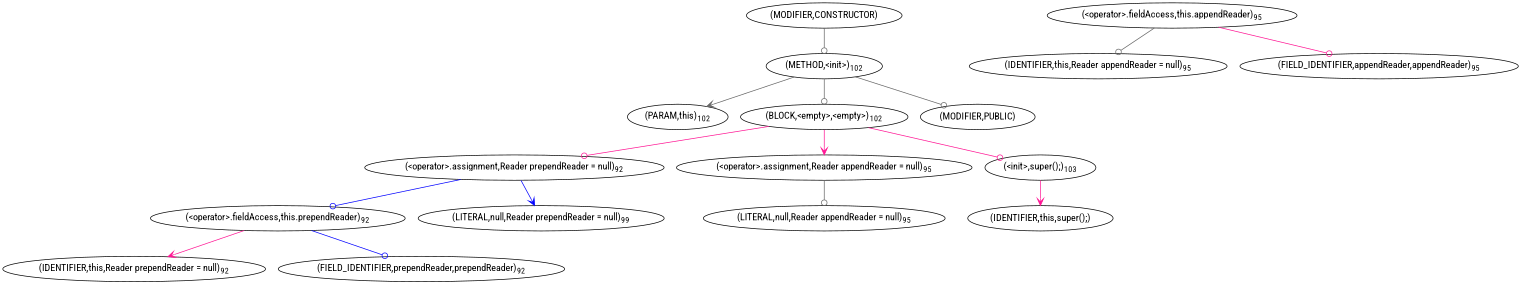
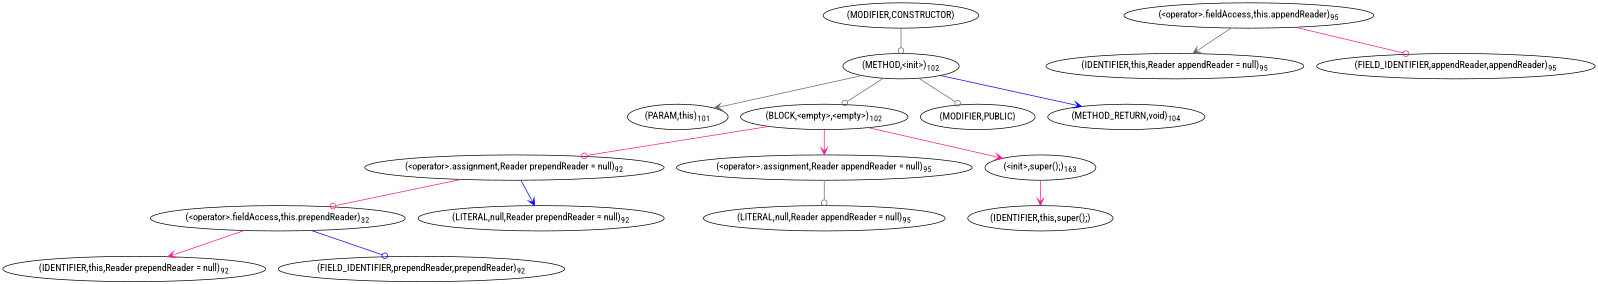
  digraph {
    fontname="Roboto Condensed"
    node [fontname="Roboto Condensed"]
    edge [arrowhead=odot color=deeppink fontname="Roboto Condensed"]
    n1 [label=<(METHOD,&lt;init&gt;)<SUB>102</SUB>>]
-   n2 [label=<(PARAM,this)<SUB>102</SUB>>]
+   n2 [label=<(PARAM,this)<SUB>101</SUB>>]
    n3 [label=<(BLOCK,&lt;empty&gt;,&lt;empty&gt;)<SUB>102</SUB>>]
    n4 [label=<(MODIFIER,PUBLIC)>]
+   n5 [label=<(METHOD_RETURN,void)<SUB>104</SUB>>]
    n6 [label=<(&lt;operator&gt;.assignment,Reader prependReader = null)<SUB>92</SUB>>]
    n7 [label=<(&lt;operator&gt;.assignment,Reader appendReader = null)<SUB>95</SUB>>]
-   n8 [label=<(&lt;init&gt;,super();)<SUB>103</SUB>>]
+   n8 [label=<(&lt;init&gt;,super();)<SUB>163</SUB>>]
    n9 [label=<(MODIFIER,CONSTRUCTOR)>]
-   n10 [label=<(&lt;operator&gt;.fieldAccess,this.prependReader)<SUB>92</SUB>>]
-   n11 [label=<(LITERAL,null,Reader prependReader = null)<SUB>99</SUB>>]
+   n10 [label=<(&lt;operator&gt;.fieldAccess,this.prependReader)<SUB>32</SUB>>]
+   n11 [label=<(LITERAL,null,Reader prependReader = null)<SUB>92</SUB>>]
    n12 [label=<(LITERAL,null,Reader appendReader = null)<SUB>95</SUB>>]
    n13 [label=<(IDENTIFIER,this,super();)>]
    n14 [label=<(IDENTIFIER,this,Reader prependReader = null)<SUB>92</SUB>>]
    n15 [label=<(FIELD_IDENTIFIER,prependReader,prependReader)<SUB>92</SUB>>]
    n16 [label=<(&lt;operator&gt;.fieldAccess,this.appendReader)<SUB>95</SUB>>]
    n17 [label=<(IDENTIFIER,this,Reader appendReader = null)<SUB>95</SUB>>]
    n18 [label=<(FIELD_IDENTIFIER,appendReader,appendReader)<SUB>95</SUB>>]
    n1 -> n2 [arrowhead=vee color=gray40]
    n1 -> n3 [color=gray40]
    n1 -> n4 [color=gray40]
+   n1 -> n5 [arrowhead=vee color=blue]
    n3 -> n6
    n3 -> n7 [arrowhead=vee]
-   n3 -> n8
-   n6 -> n10 [color=blue]
+   n3 -> n8 [arrowhead=vee]
+   n6 -> n10
    n6 -> n11 [arrowhead=vee color=blue]
    n7 -> n12 [color=gray40]
    n8 -> n13 [arrowhead=vee]
    n9 -> n1 [color=gray40]
    n10 -> n14 [arrowhead=vee]
    n10 -> n15 [color=blue]
-   n16 -> n17 [color=gray40]
+   n16 -> n17 [arrowhead=vee color=gray40]
    n16 -> n18
  }
